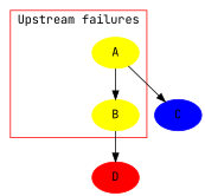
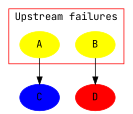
  digraph {
    fontname="JetBrains Mono"
    node [color=yellow style=filled fontname="JetBrains Mono"]
    edge [fontname="JetBrains Mono"]
    A
    B
    C [color=blue]
    D [color=red]
    subgraph cluster_1 {
      color=red
      label="Upstream failures"
      A
      B
    }
-   A -> B
    A -> C
    B -> D
  }
